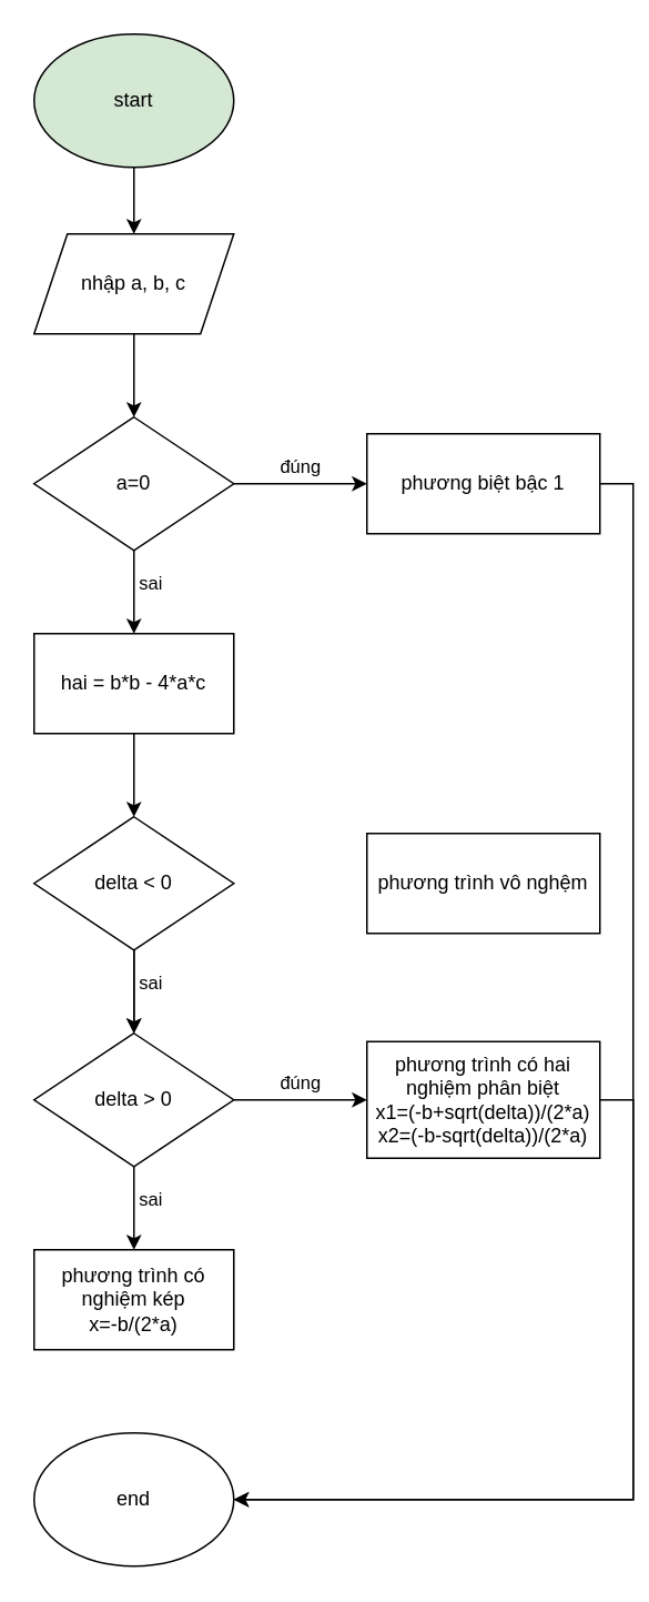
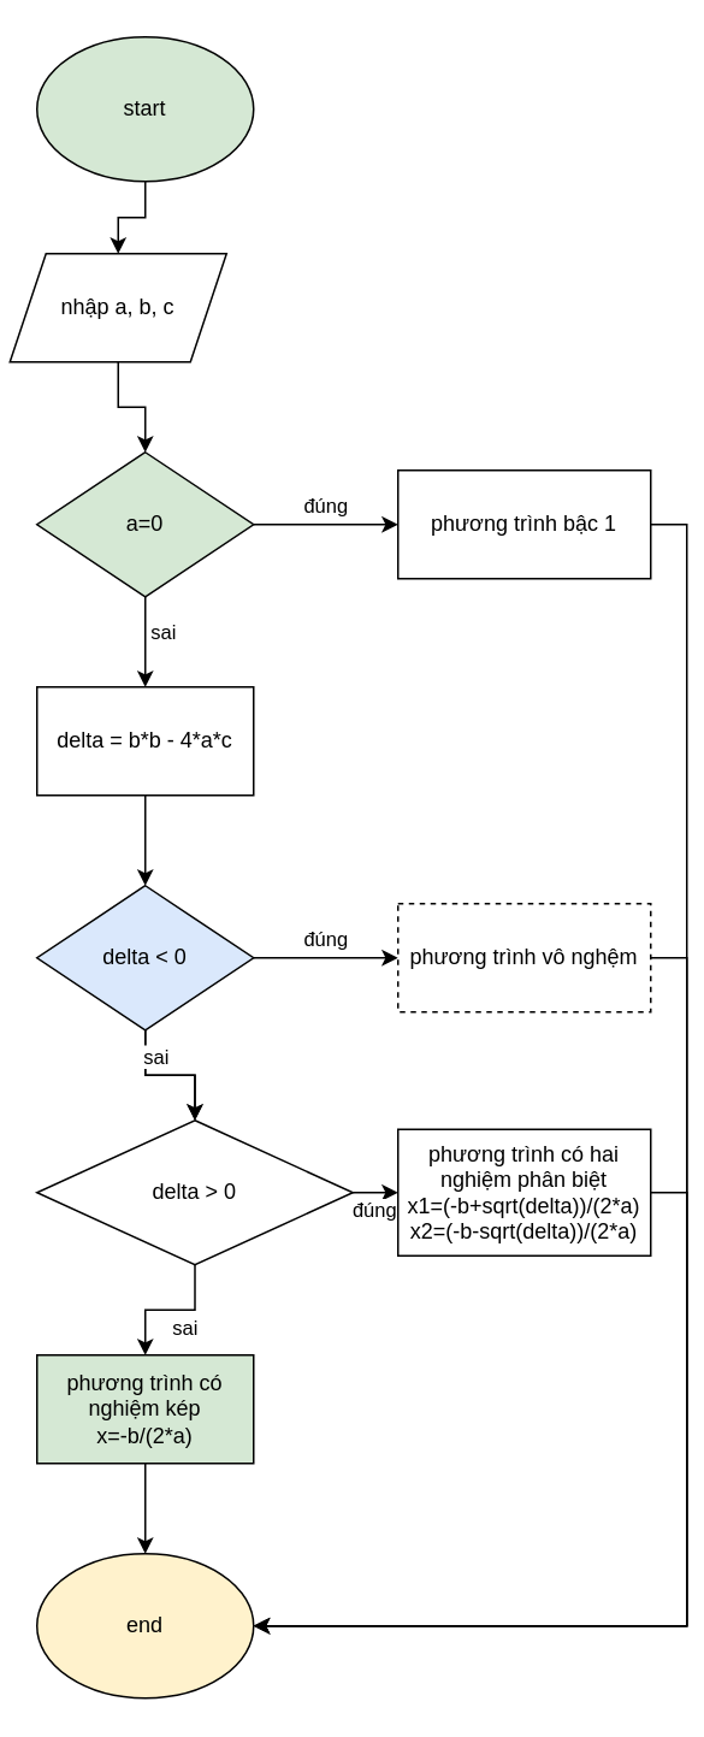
  <mxCell id="0" />
  <mxCell id="1" parent="0" />
  <mxCell id="2" value="" style="edgeStyle=orthogonalEdgeStyle;rounded=0;orthogonalLoop=1;jettySize=auto;html=1;" edge="1" parent="1" source="3" target="5"><mxGeometry relative="1" as="geometry" /></mxCell>
  <mxCell id="3" value="start" style="ellipse;whiteSpace=wrap;html=1;fillColor=#d5e8d4;" vertex="1" parent="1"><mxGeometry x="20" y="20" width="120" height="80" as="geometry" /></mxCell>
  <mxCell id="4" value="" style="edgeStyle=orthogonalEdgeStyle;rounded=0;orthogonalLoop=1;jettySize=auto;html=1;" edge="1" parent="1" source="5" target="8"><mxGeometry relative="1" as="geometry" /></mxCell>
- <mxCell id="5" value="nhập a, b, c" style="shape=parallelogram;perimeter=parallelogramPerimeter;whiteSpace=wrap;html=1;fixedSize=1;" vertex="1" parent="1"><mxGeometry x="20" y="140" width="120" height="60" as="geometry" /></mxCell>
+ <mxCell id="5" value="nhập a, b, c" style="shape=parallelogram;perimeter=parallelogramPerimeter;whiteSpace=wrap;html=1;fixedSize=1;" vertex="1" parent="1"><mxGeometry x="5" y="140" width="120" height="60" as="geometry" /></mxCell>
  <mxCell id="6" value="đúng" style="edgeStyle=orthogonalEdgeStyle;rounded=0;orthogonalLoop=1;jettySize=auto;html=1;" edge="1" parent="1" source="8" target="10"><mxGeometry y="10" relative="1" as="geometry"><mxPoint as="offset" /></mxGeometry></mxCell>
  <mxCell id="7" value="sai" style="edgeStyle=orthogonalEdgeStyle;rounded=0;orthogonalLoop=1;jettySize=auto;html=1;" edge="1" parent="1" source="8" target="12"><mxGeometry x="-0.2" y="10" relative="1" as="geometry"><mxPoint as="offset" /></mxGeometry></mxCell>
- <mxCell id="8" value="a=0" style="rhombus;whiteSpace=wrap;html=1;" vertex="1" parent="1"><mxGeometry x="20" y="250" width="120" height="80" as="geometry" /></mxCell>
+ <mxCell id="8" value="a=0" style="rhombus;whiteSpace=wrap;html=1;fillColor=#d5e8d4;" vertex="1" parent="1"><mxGeometry x="20" y="250" width="120" height="80" as="geometry" /></mxCell>
  <mxCell id="9" style="edgeStyle=orthogonalEdgeStyle;rounded=0;orthogonalLoop=1;jettySize=auto;html=1;exitX=1;exitY=0.5;exitDx=0;exitDy=0;entryX=1;entryY=0.5;entryDx=0;entryDy=0;" edge="1" parent="1" source="10" target="26"><mxGeometry relative="1" as="geometry" /></mxCell>
- <mxCell id="10" value="phương biệt bậc 1" style="whiteSpace=wrap;html=1;" vertex="1" parent="1"><mxGeometry x="220" y="260" width="140" height="60" as="geometry" /></mxCell>
+ <mxCell id="10" value="phương trình bậc 1" style="whiteSpace=wrap;html=1;" vertex="1" parent="1"><mxGeometry x="220" y="260" width="140" height="60" as="geometry" /></mxCell>
  <mxCell id="11" value="" style="edgeStyle=orthogonalEdgeStyle;rounded=0;orthogonalLoop=1;jettySize=auto;html=1;" edge="1" parent="1" source="12" target="16"><mxGeometry relative="1" as="geometry" /></mxCell>
- <mxCell id="12" value="hai = b*b - 4*a*c" style="whiteSpace=wrap;html=1;" vertex="1" parent="1"><mxGeometry x="20" y="380" width="120" height="60" as="geometry" /></mxCell>
+ <mxCell id="12" value="delta = b*b - 4*a*c" style="whiteSpace=wrap;html=1;" vertex="1" parent="1"><mxGeometry x="20" y="380" width="120" height="60" as="geometry" /></mxCell>
  <mxCell id="13" value="" style="edgeStyle=orthogonalEdgeStyle;rounded=0;orthogonalLoop=1;jettySize=auto;html=1;" edge="1" parent="1" source="16" target="19"><mxGeometry relative="1" as="geometry" /></mxCell>
+ <mxCell id="14" value="đúng" style="edgeStyle=orthogonalEdgeStyle;rounded=0;orthogonalLoop=1;jettySize=auto;html=1;" edge="1" parent="1" source="16" target="21"><mxGeometry y="10" relative="1" as="geometry"><mxPoint as="offset" /></mxGeometry></mxCell>
  <mxCell id="15" value="sai" style="edgeStyle=orthogonalEdgeStyle;rounded=0;orthogonalLoop=1;jettySize=auto;html=1;" edge="1" parent="1" source="16" target="19"><mxGeometry x="-0.2" y="10" relative="1" as="geometry"><mxPoint as="offset" /></mxGeometry></mxCell>
- <mxCell id="16" value="delta &amp;lt; 0" style="rhombus;whiteSpace=wrap;html=1;" vertex="1" parent="1"><mxGeometry x="20" y="490" width="120" height="80" as="geometry" /></mxCell>
+ <mxCell id="16" value="delta &amp;lt; 0" style="rhombus;whiteSpace=wrap;html=1;fillColor=#dae8fc;" vertex="1" parent="1"><mxGeometry x="20" y="490" width="120" height="80" as="geometry" /></mxCell>
  <mxCell id="17" value="đúng" style="edgeStyle=orthogonalEdgeStyle;rounded=0;orthogonalLoop=1;jettySize=auto;html=1;" edge="1" parent="1" source="19" target="23"><mxGeometry y="10" relative="1" as="geometry"><mxPoint as="offset" /></mxGeometry></mxCell>
  <mxCell id="18" value="sai" style="edgeStyle=orthogonalEdgeStyle;rounded=0;orthogonalLoop=1;jettySize=auto;html=1;" edge="1" parent="1" source="19" target="25"><mxGeometry x="-0.2" y="10" relative="1" as="geometry"><mxPoint as="offset" /></mxGeometry></mxCell>
- <mxCell id="19" value="delta &amp;gt; 0" style="rhombus;whiteSpace=wrap;html=1;" vertex="1" parent="1"><mxGeometry x="20" y="620" width="120" height="80" as="geometry" /></mxCell>
- <mxCell id="21" value="phương trình vô nghệm" style="whiteSpace=wrap;html=1;" vertex="1" parent="1"><mxGeometry x="220" y="500" width="140" height="60" as="geometry" /></mxCell>
+ <mxCell id="19" value="delta &amp;gt; 0" style="rhombus;whiteSpace=wrap;html=1;" vertex="1" parent="1"><mxGeometry x="20" y="620" width="175" height="80" as="geometry" /></mxCell>
+ <mxCell id="20" style="edgeStyle=orthogonalEdgeStyle;rounded=0;orthogonalLoop=1;jettySize=auto;html=1;exitX=1;exitY=0.5;exitDx=0;exitDy=0;entryX=1;entryY=0.5;entryDx=0;entryDy=0;" edge="1" parent="1" source="21" target="26"><mxGeometry relative="1" as="geometry" /></mxCell>
+ <mxCell id="21" value="phương trình vô nghệm" style="whiteSpace=wrap;html=1;dashed=1;" vertex="1" parent="1"><mxGeometry x="220" y="500" width="140" height="60" as="geometry" /></mxCell>
  <mxCell id="22" style="edgeStyle=orthogonalEdgeStyle;rounded=0;orthogonalLoop=1;jettySize=auto;html=1;exitX=1;exitY=0.5;exitDx=0;exitDy=0;entryX=1;entryY=0.5;entryDx=0;entryDy=0;" edge="1" parent="1" source="23" target="26"><mxGeometry relative="1" as="geometry" /></mxCell>
  <mxCell id="23" value="&lt;div style=&quot;&quot;&gt;&lt;span style=&quot;background-color: initial;&quot;&gt;&lt;font style=&quot;font-size: 12px;&quot;&gt;phương trình có hai nghiệm phân biệt&lt;/font&gt;&lt;/span&gt;&lt;/div&gt;&lt;div style=&quot;&quot;&gt;&lt;div style=&quot;&quot;&gt;&lt;span style=&quot;background-color: initial;&quot;&gt;&lt;font style=&quot;font-size: 12px;&quot;&gt;x1=(-b+sqrt(delta))/(2*a)&lt;/font&gt;&lt;/span&gt;&lt;/div&gt;&lt;div style=&quot;&quot;&gt;&lt;span style=&quot;background-color: initial;&quot;&gt;&lt;font style=&quot;font-size: 12px;&quot;&gt;x2=(-b-sqrt(delta))/(2*a)&lt;/font&gt;&lt;/span&gt;&lt;/div&gt;&lt;/div&gt;" style="whiteSpace=wrap;html=1;align=center;" vertex="1" parent="1"><mxGeometry x="220" y="625" width="140" height="70" as="geometry" /></mxCell>
- <mxCell id="25" value="phương trình có nghiệm kép&lt;div&gt;x=-b/(2*a)&lt;/div&gt;" style="whiteSpace=wrap;html=1;" vertex="1" parent="1"><mxGeometry x="20" y="750" width="120" height="60" as="geometry" /></mxCell>
- <mxCell id="26" value="end" style="ellipse;whiteSpace=wrap;html=1;" vertex="1" parent="1"><mxGeometry x="20" y="860" width="120" height="80" as="geometry" /></mxCell>
+ <mxCell id="24" value="" style="edgeStyle=orthogonalEdgeStyle;rounded=0;orthogonalLoop=1;jettySize=auto;html=1;" edge="1" parent="1" source="25" target="26"><mxGeometry relative="1" as="geometry" /></mxCell>
+ <mxCell id="25" value="phương trình có nghiệm kép&lt;div&gt;x=-b/(2*a)&lt;/div&gt;" style="whiteSpace=wrap;html=1;fillColor=#d5e8d4;" vertex="1" parent="1"><mxGeometry x="20" y="750" width="120" height="60" as="geometry" /></mxCell>
+ <mxCell id="26" value="end" style="ellipse;whiteSpace=wrap;html=1;fillColor=#fff2cc;" vertex="1" parent="1"><mxGeometry x="20" y="860" width="120" height="80" as="geometry" /></mxCell>
